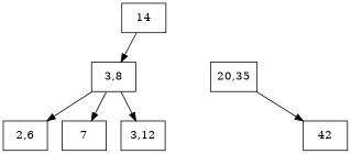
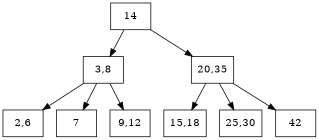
  digraph {
    ordering=out
    rankdir=TB
    node [shape=box]
    n1 [label=14]
    n2 [label="3,8"]
    n3 [label="20,35"]
    n4 [label="2,6"]
    n5 [label=7]
-   n6 [label="3,12"]
+   n6 [label="9,12"]
+   n7 [label="15,18"]
+   n8 [label="25,30"]
    n9 [label=42]
    n1 -> n2
+   n1 -> n3
    n2 -> n4
    n2 -> n5
    n2 -> n6
+   n3 -> n7
+   n3 -> n8
    n3 -> n9
  }
